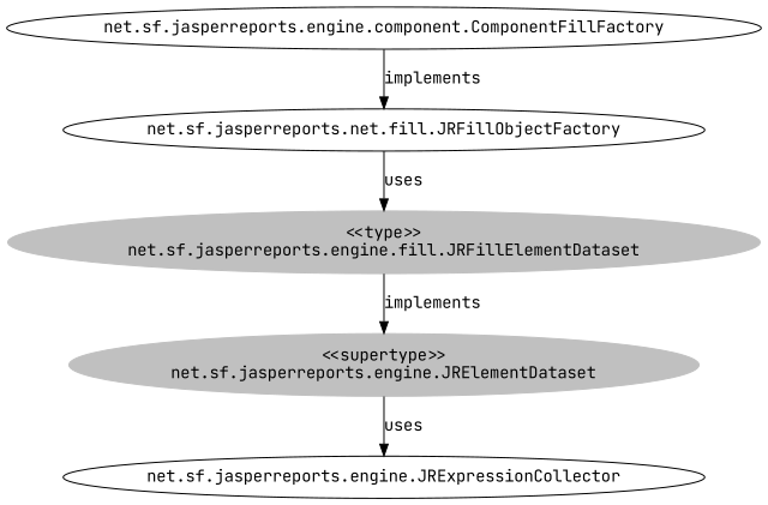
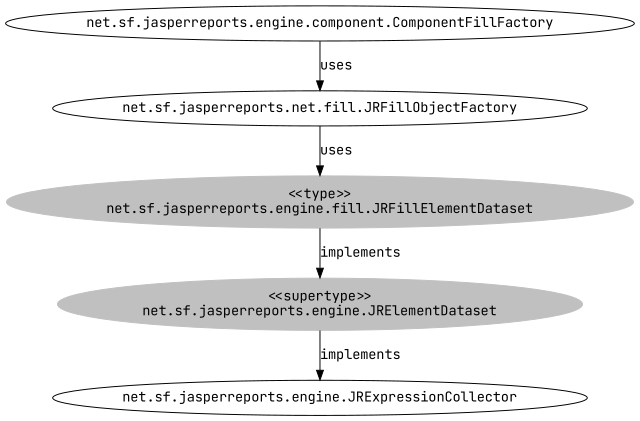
  digraph {
    fontname="JetBrains Mono"
    node [fontname="JetBrains Mono"]
    edge [fontname="JetBrains Mono"]
    n1 [color=grey label="<<type>>\nnet.sf.jasperreports.engine.fill.JRFillElementDataset" style=filled]
    n2 [color=grey label="<<supertype>>\nnet.sf.jasperreports.engine.JRElementDataset" style=filled]
    n3 [label="net.sf.jasperreports.engine.JRExpressionCollector"]
    n4 [label="net.sf.jasperreports.engine.component.ComponentFillFactory"]
    n5 [label="net.sf.jasperreports.net.fill.JRFillObjectFactory"]
    n1 -> n2 [label=implements]
-   n2 -> n3 [label=uses]
-   n4 -> n5 [label=implements]
+   n2 -> n3 [label=implements]
+   n4 -> n5 [label=uses]
    n5 -> n1 [label=uses]
  }
